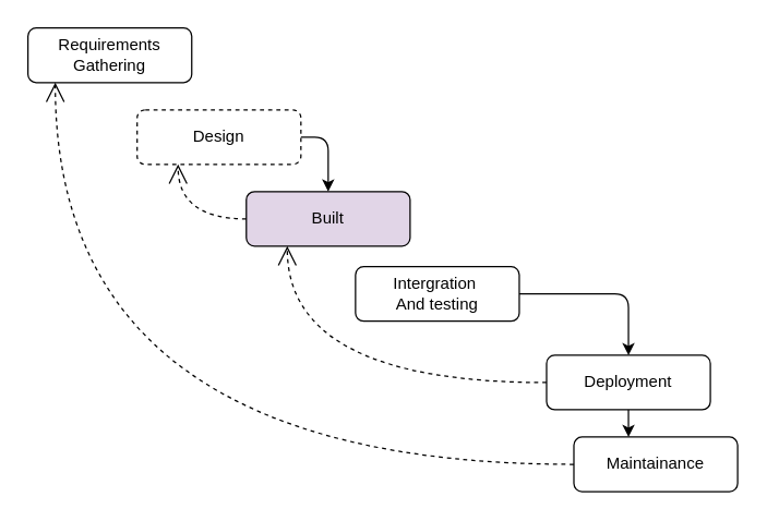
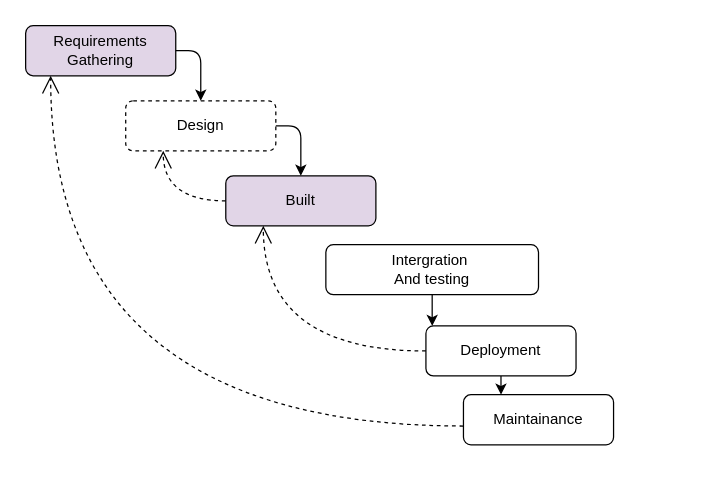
  <mxCell id="0" />
  <mxCell id="1" parent="0" />
  <mxCell id="2" value="" style="group" vertex="1" connectable="0" parent="1"><mxGeometry x="20" y="20" width="520" height="340" as="geometry" /></mxCell>
- <mxCell id="3" value="Requirements&lt;br&gt;Gathering" style="rounded=1;whiteSpace=wrap;html=1;" vertex="1" parent="2"><mxGeometry width="120" height="40" as="geometry" /></mxCell>
- <mxCell id="4" value="Deployment" style="rounded=1;whiteSpace=wrap;html=1;" vertex="1" parent="2"><mxGeometry x="380" y="240" width="120" height="40" as="geometry" /></mxCell>
- <mxCell id="5" value="Intergration&amp;nbsp;&lt;br&gt;And testing" style="rounded=1;whiteSpace=wrap;html=1;" vertex="1" parent="2"><mxGeometry x="240" y="175" width="120" height="40" as="geometry" /></mxCell>
+ <mxCell id="3" value="Requirements&lt;br&gt;Gathering" style="rounded=1;whiteSpace=wrap;html=1;fillColor=#e1d5e7;" vertex="1" parent="2"><mxGeometry width="120" height="40" as="geometry" /></mxCell>
+ <mxCell id="4" value="Deployment" style="rounded=1;whiteSpace=wrap;html=1;" vertex="1" parent="2"><mxGeometry x="320" y="240" width="120" height="40" as="geometry" /></mxCell>
+ <mxCell id="5" value="Intergration&amp;nbsp;&lt;br&gt;And testing" style="rounded=1;whiteSpace=wrap;html=1;" vertex="1" parent="2"><mxGeometry x="240" y="175" width="170" height="40" as="geometry" /></mxCell>
  <mxCell id="6" value="Built" style="rounded=1;whiteSpace=wrap;html=1;fillColor=#e1d5e7;" vertex="1" parent="2"><mxGeometry x="160" y="120" width="120" height="40" as="geometry" /></mxCell>
  <mxCell id="7" value="Design" style="rounded=1;whiteSpace=wrap;html=1;dashed=1;" vertex="1" parent="2"><mxGeometry x="80" y="60" width="120" height="40" as="geometry" /></mxCell>
- <mxCell id="8" value="Maintainance" style="rounded=1;whiteSpace=wrap;html=1;" vertex="1" parent="2"><mxGeometry x="400" y="300" width="120" height="40" as="geometry" /></mxCell>
+ <mxCell id="8" value="Maintainance" style="rounded=1;whiteSpace=wrap;html=1;" vertex="1" parent="2"><mxGeometry x="350" y="295" width="120" height="40" as="geometry" /></mxCell>
+ <mxCell id="9" value="" style="edgeStyle=segmentEdgeStyle;endArrow=classic;html=1;" edge="1" parent="2" source="3" target="7"><mxGeometry width="50" height="50" relative="1" as="geometry"><mxPoint x="50" y="-50" as="sourcePoint" /><mxPoint x="100" y="-100" as="targetPoint" /></mxGeometry></mxCell>
  <mxCell id="10" value="" style="edgeStyle=segmentEdgeStyle;endArrow=classic;html=1;" edge="1" parent="2" source="7" target="6"><mxGeometry width="50" height="50" relative="1" as="geometry"><mxPoint x="320" y="-20" as="sourcePoint" /><mxPoint x="370" y="-70" as="targetPoint" /></mxGeometry></mxCell>
  <mxCell id="11" value="" style="edgeStyle=segmentEdgeStyle;endArrow=classic;html=1;" edge="1" parent="2" source="5" target="4"><mxGeometry width="50" height="50" relative="1" as="geometry"><mxPoint x="100" y="220" as="sourcePoint" /><mxPoint x="150" y="170" as="targetPoint" /></mxGeometry></mxCell>
  <mxCell id="12" value="" style="edgeStyle=segmentEdgeStyle;endArrow=classic;html=1;" edge="1" parent="2" source="4" target="8"><mxGeometry width="50" height="50" relative="1" as="geometry"><mxPoint x="150" y="330" as="sourcePoint" /><mxPoint x="200" y="280" as="targetPoint" /></mxGeometry></mxCell>
  <mxCell id="13" value="" style="endArrow=open;endSize=12;dashed=1;html=1;edgeStyle=orthogonalEdgeStyle;curved=1;" edge="1" parent="2" source="8" target="3"><mxGeometry width="160" relative="1" as="geometry"><mxPoint x="90" y="190" as="sourcePoint" /><mxPoint x="250" y="190" as="targetPoint" /><Array as="points"><mxPoint x="20" y="320" /></Array></mxGeometry></mxCell>
  <mxCell id="14" value="" style="endArrow=open;endSize=12;dashed=1;html=1;edgeStyle=orthogonalEdgeStyle;curved=1;" edge="1" parent="2" source="4" target="6"><mxGeometry width="160" relative="1" as="geometry"><mxPoint x="410" y="330" as="sourcePoint" /><mxPoint x="30" y="50" as="targetPoint" /><Array as="points"><mxPoint x="190" y="260" /></Array></mxGeometry></mxCell>
  <mxCell id="15" value="" style="endArrow=open;endSize=12;dashed=1;html=1;edgeStyle=orthogonalEdgeStyle;curved=1;" edge="1" parent="2" source="6" target="7"><mxGeometry width="160" relative="1" as="geometry"><mxPoint x="330" y="270" as="sourcePoint" /><mxPoint x="200" y="170" as="targetPoint" /><Array as="points"><mxPoint x="110" y="140" /></Array></mxGeometry></mxCell>
